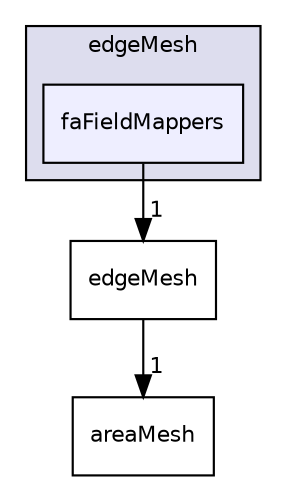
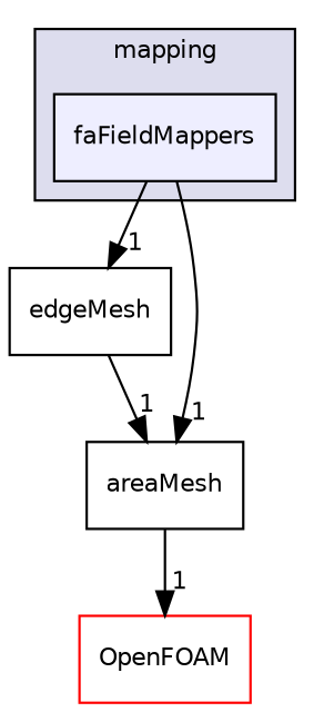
  digraph {
    compound=true
    node [fontname=Helvetica fontsize=10 shape=box]
    edge [headlabel=1 labeldistance=1.5 labelfontname=Helvetica labelfontsize=10]
    n1 [fillcolor="#eeeeff" label=faFieldMappers pencolor=black style=filled]
    n2 [label=edgeMesh]
    n3 [label=areaMesh]
+   n4 [color=red label=OpenFOAM]
    subgraph cluster_1 {
      bgcolor="#ddddee"
      fontname=Helvetica
      fontsize=10
-     label=edgeMesh
+     label=mapping
      pencolor=black
      n1
    }
    n1 -> n2
+   n1 -> n3
    n2 -> n3
+   n3 -> n4
  }
